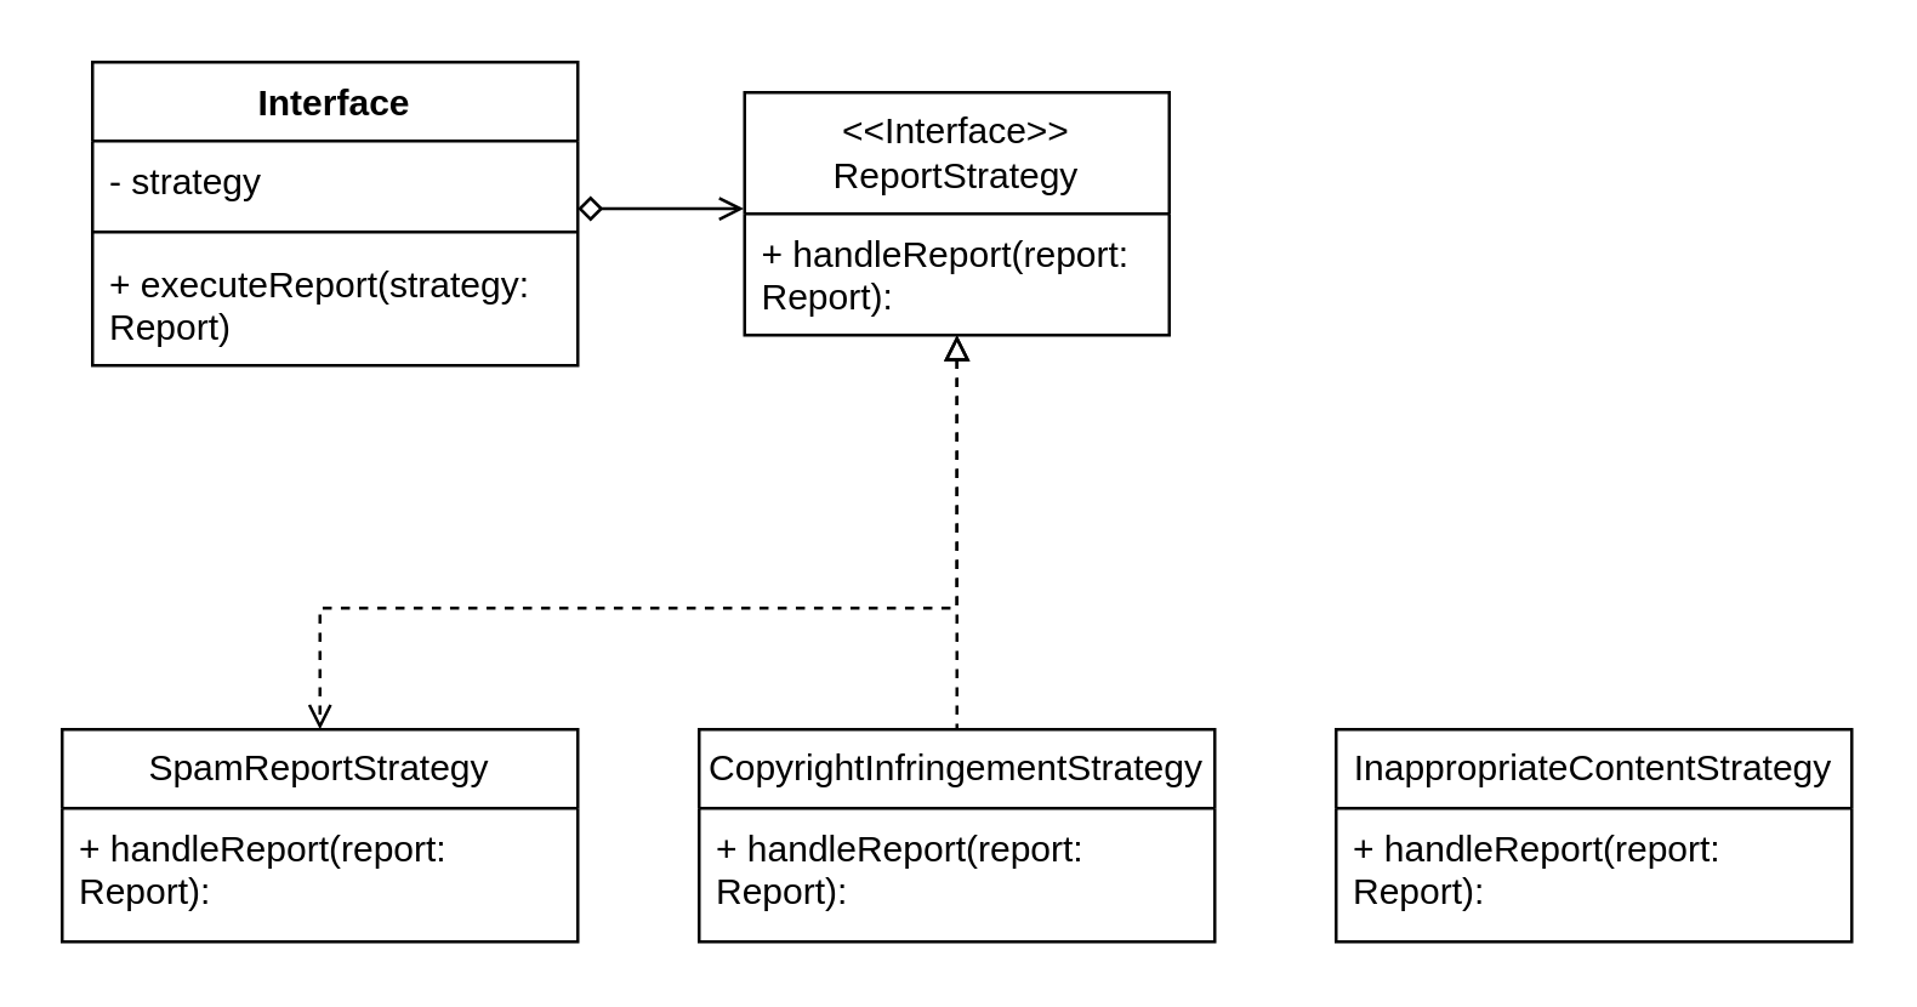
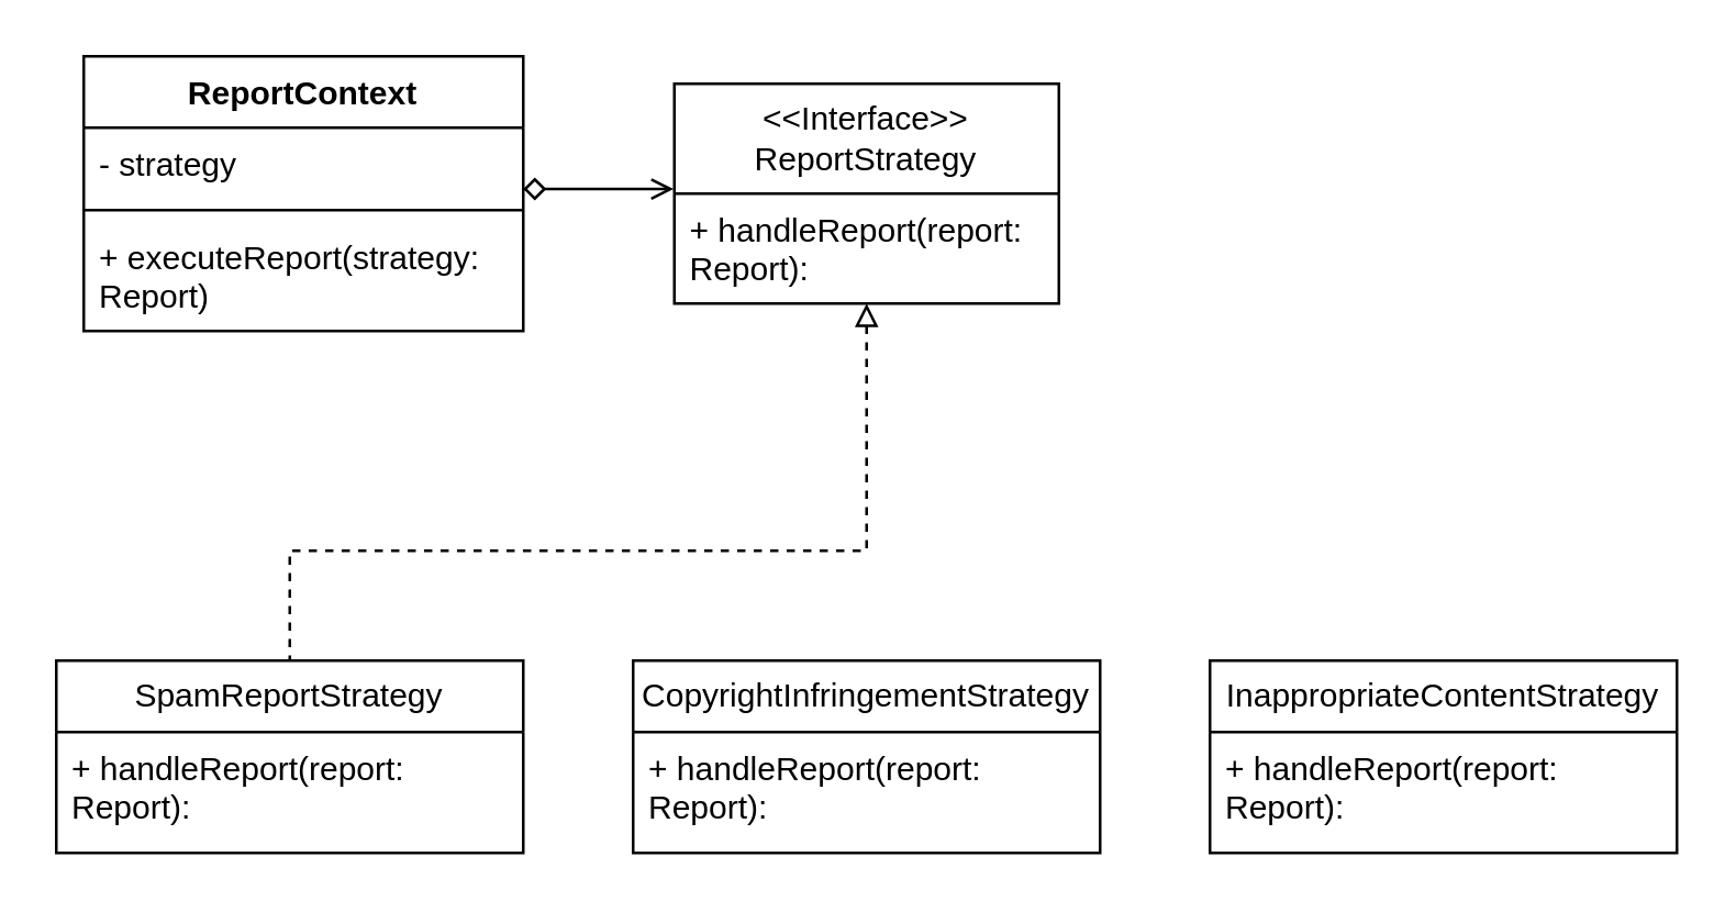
  <mxCell id="0" />
  <mxCell id="1" parent="0" />
- <mxCell id="2" style="edgeStyle=orthogonalEdgeStyle;rounded=0;orthogonalLoop=1;jettySize=auto;html=1;endArrow=open;startFill=0;startArrow=block;dashed=1;entryX=0.5;entryY=0;entryDx=0;entryDy=0;" edge="1" parent="1" source="4" target="6"><mxGeometry relative="1" as="geometry"><mxPoint x="110" y="180" as="targetPoint" /><Array as="points"><mxPoint x="315" y="200" /><mxPoint x="105" y="200" /></Array></mxGeometry></mxCell>
- <mxCell id="3" style="edgeStyle=orthogonalEdgeStyle;rounded=0;orthogonalLoop=1;jettySize=auto;html=1;endArrow=none;startFill=0;startArrow=block;dashed=1;" edge="1" parent="1" source="4" target="8"><mxGeometry relative="1" as="geometry" /></mxCell>
+ <mxCell id="2" style="edgeStyle=orthogonalEdgeStyle;rounded=0;orthogonalLoop=1;jettySize=auto;html=1;endArrow=none;startFill=0;startArrow=block;dashed=1;entryX=0.5;entryY=0;entryDx=0;entryDy=0;" edge="1" parent="1" source="4" target="6"><mxGeometry relative="1" as="geometry"><mxPoint x="110" y="180" as="targetPoint" /><Array as="points"><mxPoint x="315" y="200" /><mxPoint x="105" y="200" /></Array></mxGeometry></mxCell>
  <mxCell id="4" value="&amp;lt;&amp;lt;Interface&amp;gt;&amp;gt;&lt;br&gt;ReportStrategy" style="swimlane;fontStyle=0;childLayout=stackLayout;horizontal=1;startSize=40;fillColor=none;horizontalStack=0;resizeParent=1;resizeParentMax=0;resizeLast=0;collapsible=1;marginBottom=0;whiteSpace=wrap;html=1;" parent="1" vertex="1"><mxGeometry x="245" y="30" width="140" height="80" as="geometry"><mxRectangle x="240" y="250" width="80" height="30" as="alternateBounds" /></mxGeometry></mxCell>
  <mxCell id="5" value="+ handleReport(report: Report):&amp;nbsp;" style="text;strokeColor=none;fillColor=none;align=left;verticalAlign=top;spacingLeft=4;spacingRight=4;overflow=hidden;rotatable=0;points=[[0,0.5],[1,0.5]];portConstraint=eastwest;whiteSpace=wrap;html=1;" parent="4" vertex="1"><mxGeometry y="40" width="140" height="40" as="geometry" /></mxCell>
  <mxCell id="6" value="SpamReportStrategy" style="swimlane;fontStyle=0;childLayout=stackLayout;horizontal=1;startSize=26;fillColor=none;horizontalStack=0;resizeParent=1;resizeParentMax=0;resizeLast=0;collapsible=1;marginBottom=0;whiteSpace=wrap;html=1;" parent="1" vertex="1"><mxGeometry x="20" y="240" width="170" height="70" as="geometry"><mxRectangle x="240" y="250" width="80" height="30" as="alternateBounds" /></mxGeometry></mxCell>
  <mxCell id="7" value="+ handleReport(report: Report):&amp;nbsp;" style="text;strokeColor=none;fillColor=none;align=left;verticalAlign=top;spacingLeft=4;spacingRight=4;overflow=hidden;rotatable=0;points=[[0,0.5],[1,0.5]];portConstraint=eastwest;whiteSpace=wrap;html=1;" parent="6" vertex="1"><mxGeometry y="26" width="170" height="44" as="geometry" /></mxCell>
  <mxCell id="8" value="CopyrightInfringementStrategy" style="swimlane;fontStyle=0;childLayout=stackLayout;horizontal=1;startSize=26;fillColor=none;horizontalStack=0;resizeParent=1;resizeParentMax=0;resizeLast=0;collapsible=1;marginBottom=0;whiteSpace=wrap;html=1;" parent="1" vertex="1"><mxGeometry x="230" y="240" width="170" height="70" as="geometry"><mxRectangle x="240" y="250" width="80" height="30" as="alternateBounds" /></mxGeometry></mxCell>
  <mxCell id="9" value="+ handleReport(report: Report):&amp;nbsp;" style="text;strokeColor=none;fillColor=none;align=left;verticalAlign=top;spacingLeft=4;spacingRight=4;overflow=hidden;rotatable=0;points=[[0,0.5],[1,0.5]];portConstraint=eastwest;whiteSpace=wrap;html=1;" parent="8" vertex="1"><mxGeometry y="26" width="170" height="44" as="geometry" /></mxCell>
  <mxCell id="10" value="InappropriateContentStrategy" style="swimlane;fontStyle=0;childLayout=stackLayout;horizontal=1;startSize=26;fillColor=none;horizontalStack=0;resizeParent=1;resizeParentMax=0;resizeLast=0;collapsible=1;marginBottom=0;whiteSpace=wrap;html=1;" parent="1" vertex="1"><mxGeometry x="440" y="240" width="170" height="70" as="geometry"><mxRectangle x="240" y="250" width="80" height="30" as="alternateBounds" /></mxGeometry></mxCell>
  <mxCell id="11" value="+ handleReport(report: Report):&amp;nbsp;" style="text;strokeColor=none;fillColor=none;align=left;verticalAlign=top;spacingLeft=4;spacingRight=4;overflow=hidden;rotatable=0;points=[[0,0.5],[1,0.5]];portConstraint=eastwest;whiteSpace=wrap;html=1;" parent="10" vertex="1"><mxGeometry y="26" width="170" height="44" as="geometry" /></mxCell>
- <mxCell id="12" value="Interface" style="swimlane;fontStyle=1;align=center;verticalAlign=top;childLayout=stackLayout;horizontal=1;startSize=26;horizontalStack=0;resizeParent=1;resizeParentMax=0;resizeLast=0;collapsible=1;marginBottom=0;whiteSpace=wrap;html=1;" vertex="1" parent="1"><mxGeometry x="30" y="20" width="160" height="100" as="geometry" /></mxCell>
+ <mxCell id="12" value="ReportContext" style="swimlane;fontStyle=1;align=center;verticalAlign=top;childLayout=stackLayout;horizontal=1;startSize=26;horizontalStack=0;resizeParent=1;resizeParentMax=0;resizeLast=0;collapsible=1;marginBottom=0;whiteSpace=wrap;html=1;" vertex="1" parent="1"><mxGeometry x="30" y="20" width="160" height="100" as="geometry" /></mxCell>
  <mxCell id="13" value="- strategy" style="text;strokeColor=none;fillColor=none;align=left;verticalAlign=top;spacingLeft=4;spacingRight=4;overflow=hidden;rotatable=0;points=[[0,0.5],[1,0.5]];portConstraint=eastwest;whiteSpace=wrap;html=1;" vertex="1" parent="12"><mxGeometry y="26" width="160" height="26" as="geometry" /></mxCell>
  <mxCell id="14" value="" style="line;strokeWidth=1;fillColor=none;align=left;verticalAlign=middle;spacingTop=-1;spacingLeft=3;spacingRight=3;rotatable=0;labelPosition=right;points=[];portConstraint=eastwest;strokeColor=inherit;" vertex="1" parent="12"><mxGeometry y="52" width="160" height="8" as="geometry" /></mxCell>
  <mxCell id="15" value="+ executeReport(strategy: Report)" style="text;strokeColor=none;fillColor=none;align=left;verticalAlign=top;spacingLeft=4;spacingRight=4;overflow=hidden;rotatable=0;points=[[0,0.5],[1,0.5]];portConstraint=eastwest;whiteSpace=wrap;html=1;" vertex="1" parent="12"><mxGeometry y="60" width="160" height="40" as="geometry" /></mxCell>
  <mxCell id="16" style="edgeStyle=orthogonalEdgeStyle;rounded=0;orthogonalLoop=1;jettySize=auto;html=1;entryX=-0.002;entryY=-0.042;entryDx=0;entryDy=0;entryPerimeter=0;endArrow=open;endFill=0;startArrow=diamond;startFill=0;" edge="1" parent="1" source="12" target="5"><mxGeometry relative="1" as="geometry"><Array as="points"><mxPoint x="218" y="68" /></Array></mxGeometry></mxCell>
